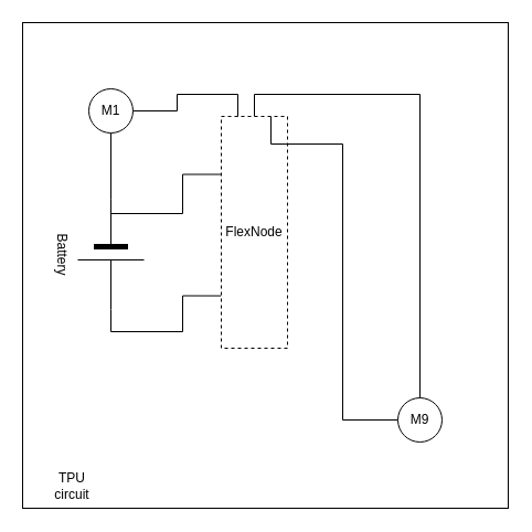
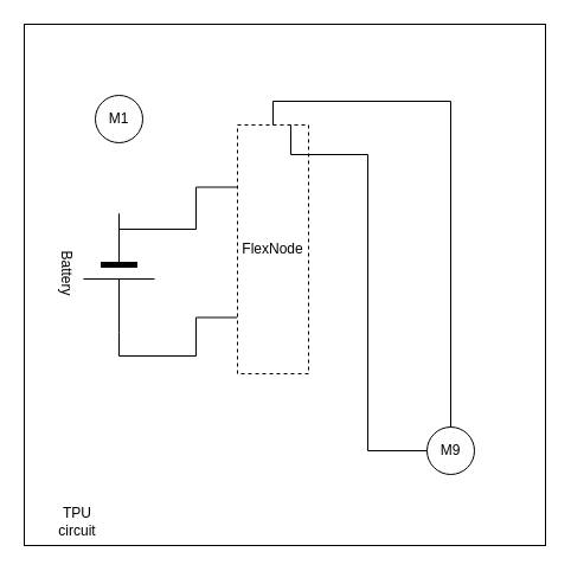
  <mxCell id="0" />
  <mxCell id="1" parent="0" />
  <mxCell id="2" value="" style="rounded=0;whiteSpace=wrap;html=1;fillColor=none;" vertex="1" parent="1"><mxGeometry x="20" y="20" width="440" height="440" as="geometry" /></mxCell>
- <mxCell id="3" style="edgeStyle=orthogonalEdgeStyle;rounded=0;orthogonalLoop=1;jettySize=auto;html=1;exitX=1;exitY=0.5;exitDx=0;exitDy=0;entryX=0.25;entryY=0;entryDx=0;entryDy=0;endArrow=none;endFill=0;" edge="1" parent="1" source="5" target="9"><mxGeometry relative="1" as="geometry" /></mxCell>
- <mxCell id="4" style="edgeStyle=orthogonalEdgeStyle;rounded=0;orthogonalLoop=1;jettySize=auto;html=1;exitX=0.5;exitY=1;exitDx=0;exitDy=0;entryX=0;entryY=0.5;entryDx=0;entryDy=0;entryPerimeter=0;endArrow=none;endFill=0;" edge="1" parent="1" source="5" target="12"><mxGeometry relative="1" as="geometry" /></mxCell>
  <mxCell id="5" value="M1" style="ellipse;whiteSpace=wrap;html=1;aspect=fixed;" vertex="1" parent="1"><mxGeometry x="80" y="80" width="40" height="40" as="geometry" /></mxCell>
  <mxCell id="6" style="edgeStyle=orthogonalEdgeStyle;rounded=0;orthogonalLoop=1;jettySize=auto;html=1;exitX=0;exitY=0.5;exitDx=0;exitDy=0;entryX=0.75;entryY=0;entryDx=0;entryDy=0;endArrow=none;endFill=0;" edge="1" parent="1" source="7" target="9"><mxGeometry relative="1" as="geometry"><Array as="points"><mxPoint x="310" y="380" /><mxPoint x="310" y="130" /><mxPoint x="245" y="130" /></Array></mxGeometry></mxCell>
  <mxCell id="7" value="M9" style="ellipse;whiteSpace=wrap;html=1;aspect=fixed;" vertex="1" parent="1"><mxGeometry x="360" y="360" width="40" height="40" as="geometry" /></mxCell>
  <mxCell id="8" style="edgeStyle=orthogonalEdgeStyle;rounded=0;orthogonalLoop=1;jettySize=auto;html=1;exitX=0.5;exitY=0;exitDx=0;exitDy=0;entryX=0.5;entryY=0;entryDx=0;entryDy=0;endArrow=none;endFill=0;" edge="1" parent="1" source="9" target="7"><mxGeometry relative="1" as="geometry" /></mxCell>
  <mxCell id="9" value="FlexNode" style="rounded=0;whiteSpace=wrap;html=1;fillColor=none;dashed=1;" vertex="1" parent="1"><mxGeometry x="200" y="105" width="60" height="210" as="geometry" /></mxCell>
  <mxCell id="10" style="edgeStyle=orthogonalEdgeStyle;rounded=0;orthogonalLoop=1;jettySize=auto;html=1;exitX=1;exitY=0.5;exitDx=0;exitDy=0;exitPerimeter=0;entryX=-0.005;entryY=0.774;entryDx=0;entryDy=0;entryPerimeter=0;endArrow=none;endFill=0;" edge="1" parent="1" source="12" target="9"><mxGeometry relative="1" as="geometry" /></mxCell>
  <mxCell id="11" style="edgeStyle=orthogonalEdgeStyle;rounded=0;orthogonalLoop=1;jettySize=auto;html=1;exitX=0;exitY=0.5;exitDx=0;exitDy=0;exitPerimeter=0;entryX=0;entryY=0.25;entryDx=0;entryDy=0;endArrow=none;endFill=0;" edge="1" parent="1" source="12" target="9"><mxGeometry relative="1" as="geometry"><Array as="points"><mxPoint x="100" y="193" /><mxPoint x="165" y="193" /></Array></mxGeometry></mxCell>
  <mxCell id="12" value="Battery" style="verticalLabelPosition=bottom;shadow=0;dashed=0;align=center;fillColor=#000000;html=1;verticalAlign=top;strokeWidth=1;shape=mxgraph.electrical.miscellaneous.monocell_battery;rotation=90;" vertex="1" parent="1"><mxGeometry x="50" y="200" width="100" height="60" as="geometry" /></mxCell>
  <mxCell id="13" value="TPU circuit" style="text;html=1;strokeColor=none;fillColor=none;align=center;verticalAlign=middle;whiteSpace=wrap;rounded=0;" vertex="1" parent="1"><mxGeometry x="45" y="430" width="40" height="20" as="geometry" /></mxCell>
